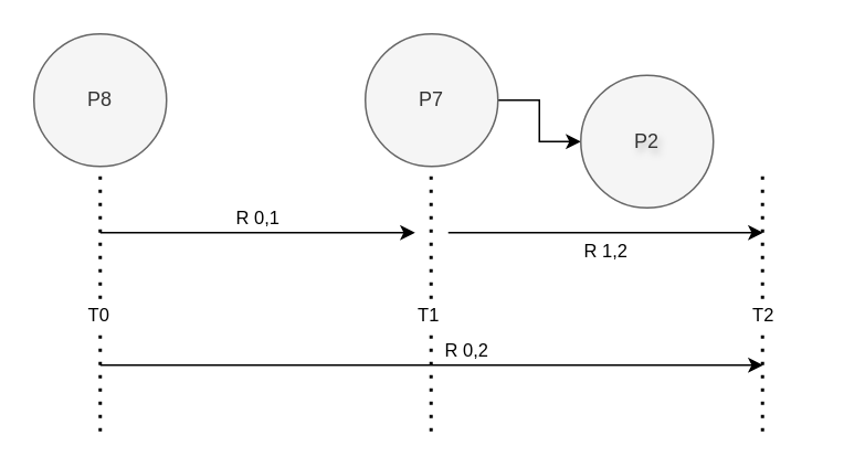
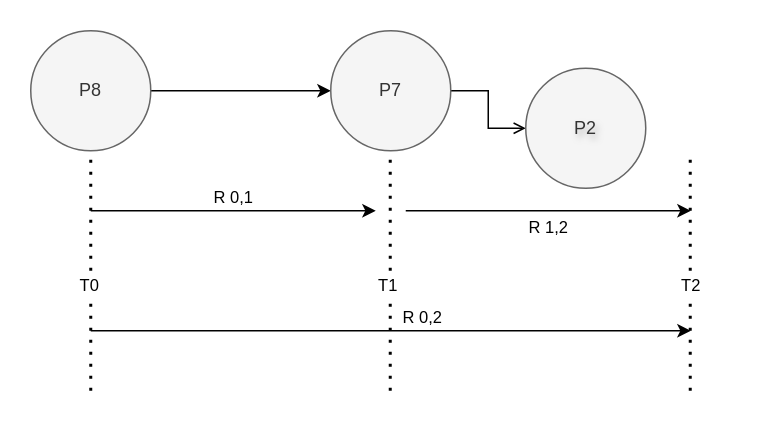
  <mxCell id="0" />
  <mxCell id="1" parent="0" />
  <mxCell id="2" value="" style="group" vertex="1" connectable="0" parent="1"><mxGeometry x="20" y="20" width="480" height="240" as="geometry" /></mxCell>
+ <mxCell id="3" style="edgeStyle=orthogonalEdgeStyle;rounded=0;orthogonalLoop=1;jettySize=auto;html=1;exitX=1;exitY=0.5;exitDx=0;exitDy=0;entryX=0;entryY=0.5;entryDx=0;entryDy=0;" edge="1" parent="2" source="4" target="6"><mxGeometry relative="1" as="geometry"><Array as="points"><mxPoint x="140" y="40" /><mxPoint x="140" y="40" /></Array></mxGeometry></mxCell>
  <mxCell id="4" value="P8" style="ellipse;whiteSpace=wrap;html=1;aspect=fixed;fillColor=#f5f5f5;fontColor=#333333;strokeColor=#666666;" vertex="1" parent="2"><mxGeometry width="80" height="80" as="geometry" /></mxCell>
- <mxCell id="5" style="edgeStyle=orthogonalEdgeStyle;rounded=0;orthogonalLoop=1;jettySize=auto;html=1;exitX=1;exitY=0.5;exitDx=0;exitDy=0;entryX=0;entryY=0.5;entryDx=0;entryDy=0;" edge="1" parent="2" source="6" target="7"><mxGeometry relative="1" as="geometry" /></mxCell>
+ <mxCell id="5" style="edgeStyle=orthogonalEdgeStyle;rounded=0;orthogonalLoop=1;jettySize=auto;html=1;exitX=1;exitY=0.5;exitDx=0;exitDy=0;entryX=0;entryY=0.5;entryDx=0;entryDy=0;endArrow=open;" edge="1" parent="2" source="6" target="7"><mxGeometry relative="1" as="geometry" /></mxCell>
  <mxCell id="6" value="P7" style="ellipse;whiteSpace=wrap;html=1;aspect=fixed;fillColor=#f5f5f5;fontColor=#333333;strokeColor=#666666;" vertex="1" parent="2"><mxGeometry x="200" width="80" height="80" as="geometry" /></mxCell>
  <mxCell id="7" value="P2" style="ellipse;whiteSpace=wrap;html=1;aspect=fixed;labelBackgroundColor=none;labelBorderColor=none;textShadow=1;fillColor=#f5f5f5;fontColor=#333333;strokeColor=#666666;" vertex="1" parent="2"><mxGeometry x="330" y="25" width="80" height="80" as="geometry" /></mxCell>
  <mxCell id="8" value="" style="endArrow=classic;html=1;rounded=0;" edge="1" parent="2"><mxGeometry width="50" height="50" relative="1" as="geometry"><mxPoint x="40" y="120" as="sourcePoint" /><mxPoint x="230" y="120" as="targetPoint" /></mxGeometry></mxCell>
  <mxCell id="9" value="R 0,1" style="edgeLabel;html=1;align=center;verticalAlign=middle;resizable=0;points=[];" vertex="1" connectable="0" parent="8"><mxGeometry x="-0.009" y="-1" relative="1" as="geometry"><mxPoint y="-11" as="offset" /></mxGeometry></mxCell>
  <mxCell id="10" value="" style="endArrow=classic;html=1;rounded=0;" edge="1" parent="2"><mxGeometry width="50" height="50" relative="1" as="geometry"><mxPoint x="250" y="120" as="sourcePoint" /><mxPoint x="440" y="120" as="targetPoint" /></mxGeometry></mxCell>
  <mxCell id="11" value="R 1,2" style="edgeLabel;html=1;align=center;verticalAlign=middle;resizable=0;points=[];" vertex="1" connectable="0" parent="10"><mxGeometry x="-0.009" y="-1" relative="1" as="geometry"><mxPoint y="9" as="offset" /></mxGeometry></mxCell>
  <mxCell id="12" value="" style="endArrow=classic;html=1;rounded=0;" edge="1" parent="2"><mxGeometry width="50" height="50" relative="1" as="geometry"><mxPoint x="40" y="200" as="sourcePoint" /><mxPoint x="440" y="200" as="targetPoint" /></mxGeometry></mxCell>
  <mxCell id="13" value="R 0,2" style="edgeLabel;html=1;align=center;verticalAlign=middle;resizable=0;points=[];" vertex="1" connectable="0" parent="12"><mxGeometry x="0.032" y="2" relative="1" as="geometry"><mxPoint x="14" y="-8" as="offset" /></mxGeometry></mxCell>
  <mxCell id="14" value="" style="endArrow=none;dashed=1;html=1;dashPattern=1 3;strokeWidth=2;rounded=0;" edge="1" parent="2"><mxGeometry width="50" height="50" relative="1" as="geometry"><mxPoint x="40" y="240" as="sourcePoint" /><mxPoint x="40" y="80" as="targetPoint" /></mxGeometry></mxCell>
  <mxCell id="15" value="T0" style="edgeLabel;html=1;align=center;verticalAlign=middle;resizable=0;points=[];" vertex="1" connectable="0" parent="14"><mxGeometry x="-0.11" y="2" relative="1" as="geometry"><mxPoint as="offset" /></mxGeometry></mxCell>
  <mxCell id="16" value="" style="endArrow=none;dashed=1;html=1;dashPattern=1 3;strokeWidth=2;rounded=0;" edge="1" parent="2"><mxGeometry width="50" height="50" relative="1" as="geometry"><mxPoint x="239.66" y="240" as="sourcePoint" /><mxPoint x="239.66" y="80" as="targetPoint" /></mxGeometry></mxCell>
  <mxCell id="17" value="T1" style="edgeLabel;html=1;align=center;verticalAlign=middle;resizable=0;points=[];" vertex="1" connectable="0" parent="16"><mxGeometry x="-0.11" y="2" relative="1" as="geometry"><mxPoint as="offset" /></mxGeometry></mxCell>
  <mxCell id="18" value="" style="endArrow=none;dashed=1;html=1;dashPattern=1 3;strokeWidth=2;rounded=0;" edge="1" parent="2"><mxGeometry width="50" height="50" relative="1" as="geometry"><mxPoint x="439.66" y="240" as="sourcePoint" /><mxPoint x="439.66" y="80" as="targetPoint" /></mxGeometry></mxCell>
  <mxCell id="19" value="T2" style="edgeLabel;html=1;align=center;verticalAlign=middle;resizable=0;points=[];" vertex="1" connectable="0" parent="18"><mxGeometry x="0.045" y="1" relative="1" as="geometry"><mxPoint x="1" y="13" as="offset" /></mxGeometry></mxCell>
